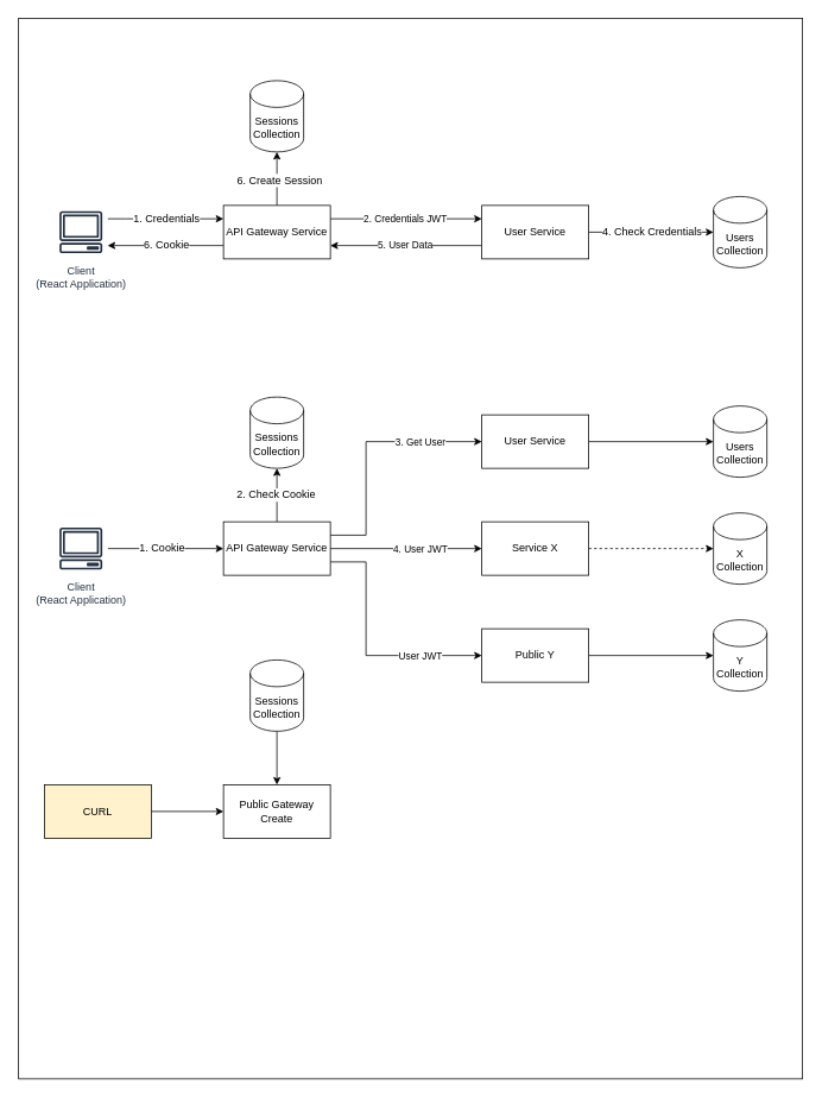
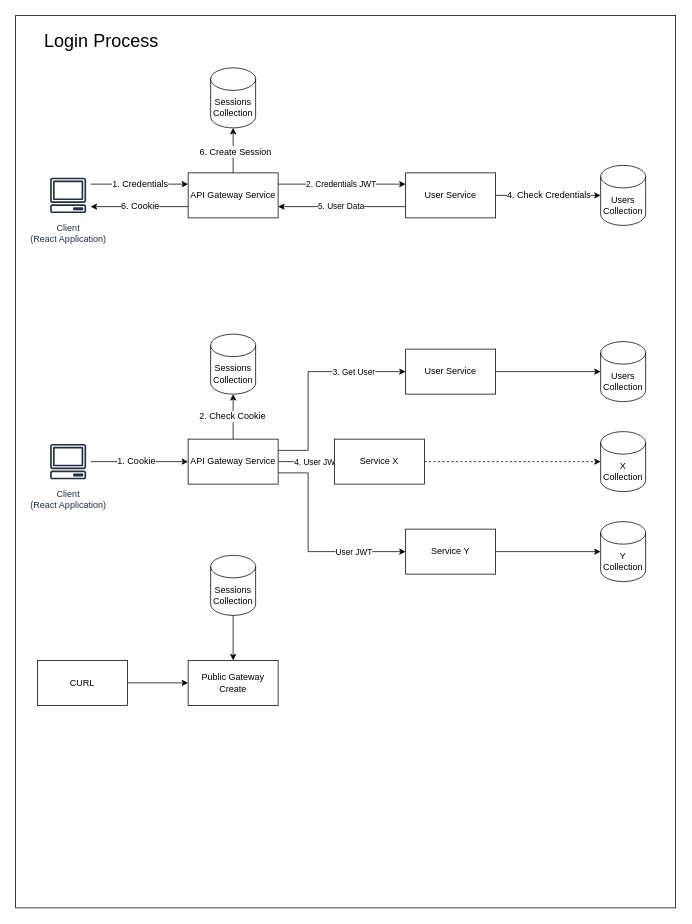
  <mxCell id="0" />
  <mxCell id="1" parent="0" />
  <mxCell id="2" value="" style="rounded=0;whiteSpace=wrap;html=1;fontSize=12;" parent="1" vertex="1"><mxGeometry y="20" width="880" height="1190" as="geometry" x="20" /></mxCell>
  <mxCell id="3" style="edgeStyle=orthogonalEdgeStyle;rounded=0;orthogonalLoop=1;jettySize=auto;html=1;entryX=0;entryY=0.5;entryDx=0;entryDy=0;" parent="1" source="5" target="15" edge="1"><mxGeometry relative="1" as="geometry" /></mxCell>
  <mxCell id="4" value="1. Cookie" style="edgeLabel;html=1;align=center;verticalAlign=middle;resizable=0;points=[];fontSize=12;" parent="3" vertex="1" connectable="0"><mxGeometry x="-0.148" y="2" relative="1" as="geometry"><mxPoint x="5" as="offset" /></mxGeometry></mxCell>
  <mxCell id="5" value="Client &lt;br&gt;(React Application)" style="outlineConnect=0;fontColor=#232F3E;gradientColor=none;strokeColor=#232F3E;fillColor=#ffffff;dashed=0;verticalLabelPosition=bottom;verticalAlign=top;align=center;html=1;fontSize=12;fontStyle=0;aspect=fixed;shape=mxgraph.aws4.resourceIcon;resIcon=mxgraph.aws4.client;" parent="1" vertex="1"><mxGeometry x="60" y="585" width="60" height="60" as="geometry" /></mxCell>
  <mxCell id="6" style="edgeStyle=orthogonalEdgeStyle;rounded=0;orthogonalLoop=1;jettySize=auto;html=1;exitX=1;exitY=0.25;exitDx=0;exitDy=0;entryX=0;entryY=0.5;entryDx=0;entryDy=0;" parent="1" source="15" target="17" edge="1"><mxGeometry relative="1" as="geometry"><Array as="points"><mxPoint x="410" y="600" /><mxPoint x="410" y="495" /></Array></mxGeometry></mxCell>
  <mxCell id="7" value="3. Get User" style="edgeLabel;html=1;align=center;verticalAlign=middle;resizable=0;points=[];" parent="6" vertex="1" connectable="0"><mxGeometry x="0.447" relative="1" as="geometry"><mxPoint x="6" as="offset" /></mxGeometry></mxCell>
  <mxCell id="8" style="edgeStyle=orthogonalEdgeStyle;rounded=0;orthogonalLoop=1;jettySize=auto;html=1;exitX=1;exitY=0.75;exitDx=0;exitDy=0;entryX=0;entryY=0.5;entryDx=0;entryDy=0;" parent="1" source="15" target="24" edge="1"><mxGeometry relative="1" as="geometry"><Array as="points"><mxPoint x="410" y="630" /><mxPoint x="410" y="735" /></Array></mxGeometry></mxCell>
  <mxCell id="9" value="&lt;span style=&quot;color: rgba(0 , 0 , 0 , 0) ; font-family: monospace ; font-size: 0px ; background-color: rgb(248 , 249 , 250)&quot;&gt;%3CmxGraphModel%3E%3Croot%3E%3CmxCell%20id%3D%220%22%2F%3E%3CmxCell%20id%3D%221%22%20parent%3D%220%22%2F%3E%3CmxCell%20id%3D%222%22%20value%3D%22User%20JWT%22%20style%3D%22edgeLabel%3Bhtml%3D1%3Balign%3Dcenter%3BverticalAlign%3Dmiddle%3Bresizable%3D0%3Bpoints%3D%5B%5D%3B%22%20vertex%3D%221%22%20connectable%3D%220%22%20parent%3D%221%22%3E%3CmxGeometry%20x%3D%22447%22%20y%3D%22239%22%20as%3D%22geometry%22%2F%3E%3C%2FmxCell%3E%3C%2Froot%3E%3C%2FmxGraphModel%3EUser&lt;/span&gt;" style="edgeLabel;html=1;align=center;verticalAlign=middle;resizable=0;points=[];" parent="8" vertex="1" connectable="0"><mxGeometry x="0.382" y="4" relative="1" as="geometry"><mxPoint as="offset" /></mxGeometry></mxCell>
  <mxCell id="10" value="User JWT" style="edgeLabel;html=1;align=center;verticalAlign=middle;resizable=0;points=[];" parent="8" vertex="1" connectable="0"><mxGeometry x="0.36" relative="1" as="geometry"><mxPoint x="18" as="offset" /></mxGeometry></mxCell>
  <mxCell id="11" style="edgeStyle=orthogonalEdgeStyle;rounded=0;orthogonalLoop=1;jettySize=auto;html=1;exitX=1;exitY=0.5;exitDx=0;exitDy=0;" parent="1" source="15" target="19" edge="1"><mxGeometry relative="1" as="geometry" /></mxCell>
  <mxCell id="12" value="4. User JWT" style="edgeLabel;html=1;align=center;verticalAlign=middle;resizable=0;points=[];" parent="11" vertex="1" connectable="0"><mxGeometry x="0.024" y="1" relative="1" as="geometry"><mxPoint x="13" y="1" as="offset" /></mxGeometry></mxCell>
  <mxCell id="13" style="edgeStyle=orthogonalEdgeStyle;rounded=0;orthogonalLoop=1;jettySize=auto;html=1;exitX=0.5;exitY=0;exitDx=0;exitDy=0;fontSize=12;" parent="1" source="15" target="20" edge="1"><mxGeometry relative="1" as="geometry" /></mxCell>
  <mxCell id="14" value="2. Check Cookie" style="edgeLabel;html=1;align=center;verticalAlign=middle;resizable=0;points=[];fontSize=12;" parent="13" vertex="1" connectable="0"><mxGeometry x="0.08" y="2" relative="1" as="geometry"><mxPoint y="1" as="offset" /></mxGeometry></mxCell>
  <mxCell id="15" value="API Gateway Service" style="rounded=0;whiteSpace=wrap;html=1;" parent="1" vertex="1"><mxGeometry x="250" y="585" width="120" height="60" as="geometry" /></mxCell>
  <mxCell id="16" style="edgeStyle=orthogonalEdgeStyle;rounded=0;orthogonalLoop=1;jettySize=auto;html=1;exitX=1;exitY=0.5;exitDx=0;exitDy=0;entryX=0;entryY=0.5;entryDx=0;entryDy=0;entryPerimeter=0;" parent="1" source="17" target="21" edge="1"><mxGeometry relative="1" as="geometry" /></mxCell>
  <mxCell id="17" value="User Service" style="rounded=0;whiteSpace=wrap;html=1;" parent="1" vertex="1"><mxGeometry x="540" y="465" width="120" height="60" as="geometry" /></mxCell>
  <mxCell id="18" value="" style="edgeStyle=orthogonalEdgeStyle;rounded=0;orthogonalLoop=1;jettySize=auto;html=1;dashed=1;" parent="1" source="19" target="22" edge="1"><mxGeometry relative="1" as="geometry" /></mxCell>
- <mxCell id="19" value="Service X" style="rounded=0;whiteSpace=wrap;html=1;" parent="1" vertex="1"><mxGeometry x="540" y="585" width="120" height="60" as="geometry" /></mxCell>
+ <mxCell id="19" value="Service X" style="rounded=0;whiteSpace=wrap;html=1;" parent="1" vertex="1"><mxGeometry x="445" y="585" width="120" height="60" as="geometry" /></mxCell>
  <mxCell id="20" value="Sessions&lt;br&gt;Collection" style="shape=cylinder3;whiteSpace=wrap;html=1;boundedLbl=1;backgroundOutline=1;size=15;" parent="1" vertex="1"><mxGeometry x="280" y="445" width="60" height="80" as="geometry" /></mxCell>
  <mxCell id="21" value="Users&lt;br&gt;Collection" style="shape=cylinder3;whiteSpace=wrap;html=1;boundedLbl=1;backgroundOutline=1;size=15;" parent="1" vertex="1"><mxGeometry x="800" y="455" width="60" height="80" as="geometry" /></mxCell>
  <mxCell id="22" value="X&lt;br&gt;Collection" style="shape=cylinder3;whiteSpace=wrap;html=1;boundedLbl=1;backgroundOutline=1;size=15;" parent="1" vertex="1"><mxGeometry x="800" y="575" width="60" height="80" as="geometry" /></mxCell>
  <mxCell id="23" value="" style="edgeStyle=orthogonalEdgeStyle;rounded=0;orthogonalLoop=1;jettySize=auto;html=1;" parent="1" source="24" target="25" edge="1"><mxGeometry relative="1" as="geometry" /></mxCell>
- <mxCell id="24" value="Public Y" style="rounded=0;whiteSpace=wrap;html=1;" parent="1" vertex="1"><mxGeometry x="540" y="705" width="120" height="60" as="geometry" /></mxCell>
+ <mxCell id="24" value="Service Y" style="rounded=0;whiteSpace=wrap;html=1;" parent="1" vertex="1"><mxGeometry x="540" y="705" width="120" height="60" as="geometry" /></mxCell>
  <mxCell id="25" value="Y&lt;br&gt;Collection" style="shape=cylinder3;whiteSpace=wrap;html=1;boundedLbl=1;backgroundOutline=1;size=15;" parent="1" vertex="1"><mxGeometry x="800" y="695" width="60" height="80" as="geometry" /></mxCell>
  <mxCell id="26" style="edgeStyle=orthogonalEdgeStyle;rounded=0;orthogonalLoop=1;jettySize=auto;html=1;entryX=0;entryY=0.25;entryDx=0;entryDy=0;fontSize=24;" parent="1" source="28" target="35" edge="1"><mxGeometry relative="1" as="geometry"><Array as="points"><mxPoint x="140" y="245" /><mxPoint x="140" y="245" /></Array></mxGeometry></mxCell>
  <mxCell id="27" value="&lt;font style=&quot;font-size: 12px&quot;&gt;1. Credentials&lt;/font&gt;" style="edgeLabel;html=1;align=center;verticalAlign=middle;resizable=0;points=[];fontSize=24;" parent="26" vertex="1" connectable="0"><mxGeometry x="-0.214" relative="1" as="geometry"><mxPoint x="14" y="-5" as="offset" /></mxGeometry></mxCell>
  <mxCell id="28" value="Client &lt;br&gt;(React Application)" style="outlineConnect=0;fontColor=#232F3E;gradientColor=none;strokeColor=#232F3E;fillColor=#ffffff;dashed=0;verticalLabelPosition=bottom;verticalAlign=top;align=center;html=1;fontSize=12;fontStyle=0;aspect=fixed;shape=mxgraph.aws4.resourceIcon;resIcon=mxgraph.aws4.client;" parent="1" vertex="1"><mxGeometry x="60" y="230" width="60" height="60" as="geometry" /></mxCell>
  <mxCell id="29" style="edgeStyle=orthogonalEdgeStyle;rounded=0;orthogonalLoop=1;jettySize=auto;html=1;exitX=1;exitY=0.25;exitDx=0;exitDy=0;entryX=0;entryY=0.25;entryDx=0;entryDy=0;" parent="1" source="35" target="40" edge="1"><mxGeometry relative="1" as="geometry" /></mxCell>
  <mxCell id="30" value="2. Credentials JWT" style="edgeLabel;html=1;align=center;verticalAlign=middle;resizable=0;points=[];" parent="29" vertex="1" connectable="0"><mxGeometry x="-0.024" y="4" relative="1" as="geometry"><mxPoint y="3" as="offset" /></mxGeometry></mxCell>
  <mxCell id="31" style="edgeStyle=orthogonalEdgeStyle;rounded=0;orthogonalLoop=1;jettySize=auto;html=1;exitX=0;exitY=0.75;exitDx=0;exitDy=0;fontSize=24;" parent="1" source="35" target="28" edge="1"><mxGeometry relative="1" as="geometry"><Array as="points"><mxPoint x="170" y="275" /><mxPoint x="170" y="275" /></Array></mxGeometry></mxCell>
  <mxCell id="32" value="6. Cookie" style="edgeLabel;html=1;align=center;verticalAlign=middle;resizable=0;points=[];fontSize=12;" parent="31" vertex="1" connectable="0"><mxGeometry x="0.078" y="-1" relative="1" as="geometry"><mxPoint x="5" as="offset" /></mxGeometry></mxCell>
  <mxCell id="33" style="edgeStyle=orthogonalEdgeStyle;rounded=0;orthogonalLoop=1;jettySize=auto;html=1;exitX=0.5;exitY=0;exitDx=0;exitDy=0;entryX=0.5;entryY=1;entryDx=0;entryDy=0;entryPerimeter=0;fontSize=12;" parent="1" source="35" target="44" edge="1"><mxGeometry relative="1" as="geometry" /></mxCell>
  <mxCell id="34" value="6. Create Session" style="edgeLabel;html=1;align=center;verticalAlign=middle;resizable=0;points=[];fontSize=12;" parent="33" vertex="1" connectable="0"><mxGeometry x="-0.028" y="-2" relative="1" as="geometry"><mxPoint as="offset" /></mxGeometry></mxCell>
  <mxCell id="35" value="API Gateway Service" style="rounded=0;whiteSpace=wrap;html=1;" parent="1" vertex="1"><mxGeometry x="250" y="230" width="120" height="60" as="geometry" /></mxCell>
  <mxCell id="36" value="" style="edgeStyle=orthogonalEdgeStyle;rounded=0;orthogonalLoop=1;jettySize=auto;html=1;" parent="1" source="40" target="41" edge="1"><mxGeometry relative="1" as="geometry" /></mxCell>
  <mxCell id="37" value="4. Check Credentials" style="edgeLabel;html=1;align=center;verticalAlign=middle;resizable=0;points=[];fontSize=12;" parent="36" vertex="1" connectable="0"><mxGeometry x="0.123" y="-3" relative="1" as="geometry"><mxPoint x="-9" y="-4" as="offset" /></mxGeometry></mxCell>
  <mxCell id="38" style="edgeStyle=orthogonalEdgeStyle;rounded=0;orthogonalLoop=1;jettySize=auto;html=1;exitX=0;exitY=0.75;exitDx=0;exitDy=0;entryX=1;entryY=0.75;entryDx=0;entryDy=0;" parent="1" source="40" target="35" edge="1"><mxGeometry relative="1" as="geometry" /></mxCell>
  <mxCell id="39" value="5. User Data" style="edgeLabel;html=1;align=center;verticalAlign=middle;resizable=0;points=[];" parent="38" vertex="1" connectable="0"><mxGeometry x="0.165" y="-2" relative="1" as="geometry"><mxPoint x="12" as="offset" /></mxGeometry></mxCell>
  <mxCell id="40" value="User Service" style="rounded=0;whiteSpace=wrap;html=1;" parent="1" vertex="1"><mxGeometry x="540" y="230" width="120" height="60" as="geometry" /></mxCell>
  <mxCell id="41" value="Users&lt;br&gt;Collection" style="shape=cylinder3;whiteSpace=wrap;html=1;boundedLbl=1;backgroundOutline=1;size=15;" parent="1" vertex="1"><mxGeometry x="800" y="220" width="60" height="80" as="geometry" /></mxCell>
  <mxCell id="42" value="" style="edgeStyle=orthogonalEdgeStyle;rounded=0;orthogonalLoop=1;jettySize=auto;html=1;" parent="1" edge="1"><mxGeometry relative="1" as="geometry"><mxPoint x="670" as="sourcePoint" y="270" /></mxGeometry></mxCell>
+ <mxCell id="43" value="Login Process" style="text;html=1;align=center;verticalAlign=middle;resizable=0;points=[];autosize=1;strokeColor=none;fontSize=24;" parent="1" vertex="1"><mxGeometry x="49" y="40" width="170" height="30" as="geometry" /></mxCell>
  <mxCell id="44" value="Sessions&lt;br&gt;Collection" style="shape=cylinder3;whiteSpace=wrap;html=1;boundedLbl=1;backgroundOutline=1;size=15;" parent="1" vertex="1"><mxGeometry x="280" y="90" width="60" height="80" as="geometry" /></mxCell>
  <mxCell id="45" value="Public Gateway Create" style="rounded=0;whiteSpace=wrap;html=1;" vertex="1" parent="1"><mxGeometry x="250" y="880" width="120" height="60" as="geometry" /></mxCell>
  <mxCell id="46" style="edgeStyle=orthogonalEdgeStyle;rounded=0;orthogonalLoop=1;jettySize=auto;html=1;exitX=0.5;exitY=1;exitDx=0;exitDy=0;exitPerimeter=0;entryX=0.5;entryY=0;entryDx=0;entryDy=0;" edge="1" parent="1" source="47" target="45"><mxGeometry relative="1" as="geometry" /></mxCell>
  <mxCell id="47" value="Sessions&lt;br&gt;Collection" style="shape=cylinder3;whiteSpace=wrap;html=1;boundedLbl=1;backgroundOutline=1;size=15;" vertex="1" parent="1"><mxGeometry x="280" y="740" width="60" height="80" as="geometry" /></mxCell>
  <mxCell id="48" style="edgeStyle=orthogonalEdgeStyle;rounded=0;orthogonalLoop=1;jettySize=auto;html=1;exitX=1;exitY=0.5;exitDx=0;exitDy=0;" edge="1" parent="1" source="49" target="45"><mxGeometry relative="1" as="geometry" /></mxCell>
- <mxCell id="49" value="CURL" style="rounded=0;whiteSpace=wrap;html=1;fillColor=#fff2cc;" vertex="1" parent="1"><mxGeometry x="49" y="880" width="120" height="60" as="geometry" /></mxCell>
+ <mxCell id="49" value="CURL" style="rounded=0;whiteSpace=wrap;html=1;" vertex="1" parent="1"><mxGeometry x="49" y="880" width="120" height="60" as="geometry" /></mxCell>
